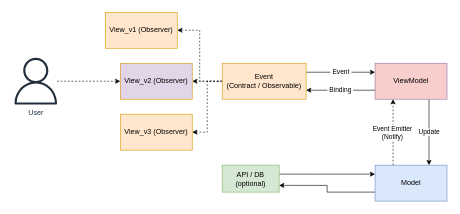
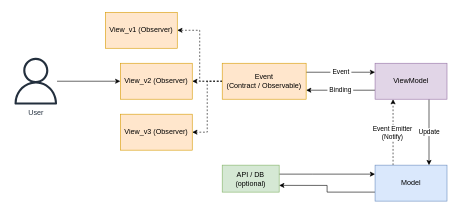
  <mxCell id="0" />
  <mxCell id="1" parent="0" />
  <mxCell id="2" style="edgeStyle=orthogonalEdgeStyle;rounded=0;orthogonalLoop=1;jettySize=auto;html=1;entryX=0;entryY=0.25;entryDx=0;entryDy=0;" parent="1" source="3" target="7" edge="1"><mxGeometry relative="1" as="geometry"><Array as="points"><mxPoint x="520" y="290" /><mxPoint x="520" y="290" /></Array></mxGeometry></mxCell>
  <mxCell id="3" value="API / DB&lt;div&gt;(optional)&lt;/div&gt;" style="rounded=0;whiteSpace=wrap;html=1;fillColor=#d5e8d4;strokeColor=#82b366;" parent="1" vertex="1"><mxGeometry x="370" y="275" width="95" height="45" as="geometry" /></mxCell>
  <mxCell id="4" style="edgeStyle=orthogonalEdgeStyle;rounded=0;orthogonalLoop=1;jettySize=auto;html=1;exitX=0;exitY=0.75;exitDx=0;exitDy=0;entryX=1;entryY=0.75;entryDx=0;entryDy=0;" parent="1" source="7" target="3" edge="1"><mxGeometry relative="1" as="geometry" /></mxCell>
  <mxCell id="5" style="edgeStyle=orthogonalEdgeStyle;rounded=0;orthogonalLoop=1;jettySize=auto;html=1;exitX=0.25;exitY=0;exitDx=0;exitDy=0;entryX=0.25;entryY=1;entryDx=0;entryDy=0;dashed=1;" parent="1" source="7" target="10" edge="1"><mxGeometry relative="1" as="geometry" /></mxCell>
  <mxCell id="6" value="Event Emitter&lt;div&gt;(Notify)&lt;/div&gt;" style="edgeLabel;html=1;align=center;verticalAlign=middle;resizable=0;points=[];" vertex="1" connectable="0" parent="5"><mxGeometry x="-0.131" y="2" relative="1" as="geometry"><mxPoint y="-7" as="offset" /></mxGeometry></mxCell>
  <mxCell id="7" value="Model" style="rounded=0;whiteSpace=wrap;html=1;fillColor=#dae8fc;strokeColor=#6c8ebf;" parent="1" vertex="1"><mxGeometry x="625" y="275" width="120" height="60" as="geometry" /></mxCell>
  <mxCell id="8" value="Update" style="edgeStyle=orthogonalEdgeStyle;rounded=0;orthogonalLoop=1;jettySize=auto;html=1;exitX=0.75;exitY=1;exitDx=0;exitDy=0;entryX=0.75;entryY=0;entryDx=0;entryDy=0;" parent="1" source="10" target="7" edge="1"><mxGeometry relative="1" as="geometry" /></mxCell>
  <mxCell id="9" value="&amp;nbsp;Binding&amp;nbsp;" style="edgeStyle=orthogonalEdgeStyle;rounded=0;orthogonalLoop=1;jettySize=auto;html=1;exitX=0;exitY=0.75;exitDx=0;exitDy=0;entryX=1;entryY=0.75;entryDx=0;entryDy=0;" parent="1" source="10" target="15" edge="1"><mxGeometry relative="1" as="geometry" /></mxCell>
- <mxCell id="10" value="ViewModel" style="rounded=0;whiteSpace=wrap;html=1;fillColor=#f8cecc;strokeColor=#9673a6;" parent="1" vertex="1"><mxGeometry x="625" y="105" width="120" height="60" as="geometry" /></mxCell>
+ <mxCell id="10" value="ViewModel" style="rounded=0;whiteSpace=wrap;html=1;fillColor=#e1d5e7;strokeColor=#9673a6;" parent="1" vertex="1"><mxGeometry x="625" y="105" width="120" height="60" as="geometry" /></mxCell>
  <mxCell id="11" value="&amp;nbsp;Event&amp;nbsp;" style="edgeStyle=orthogonalEdgeStyle;rounded=0;orthogonalLoop=1;jettySize=auto;html=1;exitX=1;exitY=0.25;exitDx=0;exitDy=0;entryX=0;entryY=0.25;entryDx=0;entryDy=0;" parent="1" source="15" target="10" edge="1"><mxGeometry relative="1" as="geometry" /></mxCell>
  <mxCell id="12" style="edgeStyle=orthogonalEdgeStyle;rounded=0;orthogonalLoop=1;jettySize=auto;html=1;entryX=1;entryY=0.5;entryDx=0;entryDy=0;dashed=1;" parent="1" source="15" target="20" edge="1"><mxGeometry relative="1" as="geometry" /></mxCell>
  <mxCell id="13" style="edgeStyle=orthogonalEdgeStyle;rounded=0;orthogonalLoop=1;jettySize=auto;html=1;entryX=1;entryY=0.5;entryDx=0;entryDy=0;dashed=1;" parent="1" source="15" target="19" edge="1"><mxGeometry relative="1" as="geometry" /></mxCell>
  <mxCell id="14" style="edgeStyle=orthogonalEdgeStyle;rounded=0;orthogonalLoop=1;jettySize=auto;html=1;entryX=1;entryY=0.5;entryDx=0;entryDy=0;dashed=1;" parent="1" source="15" target="18" edge="1"><mxGeometry relative="1" as="geometry" /></mxCell>
  <mxCell id="15" value="Event&lt;div&gt;(Contract / Observable)&lt;/div&gt;" style="rounded=0;whiteSpace=wrap;html=1;fillColor=#ffe6cc;strokeColor=#d79b00;" parent="1" vertex="1"><mxGeometry x="370" y="105" width="140" height="60" as="geometry" /></mxCell>
- <mxCell id="16" style="edgeStyle=orthogonalEdgeStyle;rounded=0;orthogonalLoop=1;jettySize=auto;html=1;dashed=1;" parent="1" source="17" target="19" edge="1"><mxGeometry relative="1" as="geometry" /></mxCell>
+ <mxCell id="16" style="edgeStyle=orthogonalEdgeStyle;rounded=0;orthogonalLoop=1;jettySize=auto;html=1;" parent="1" source="17" target="19" edge="1"><mxGeometry relative="1" as="geometry" /></mxCell>
  <mxCell id="17" value="User" style="sketch=0;outlineConnect=0;fontColor=#232F3E;gradientColor=none;fillColor=#232F3D;strokeColor=none;dashed=0;verticalLabelPosition=bottom;verticalAlign=top;align=center;html=1;fontSize=12;fontStyle=0;aspect=fixed;pointerEvents=1;shape=mxgraph.aws4.user;" parent="1" vertex="1"><mxGeometry x="20" y="96" width="78" height="78" as="geometry" /></mxCell>
  <mxCell id="18" value="View_v1 (Observer)" style="rounded=0;whiteSpace=wrap;html=1;fillColor=#ffe6cc;strokeColor=#d79b00;" parent="1" vertex="1"><mxGeometry x="175" y="20" width="120" height="60" as="geometry" /></mxCell>
- <mxCell id="19" value="View_v2 (Observer)" style="rounded=0;whiteSpace=wrap;html=1;fillColor=#e1d5e7;strokeColor=#d79b00;" parent="1" vertex="1"><mxGeometry x="200" y="105" width="120" height="60" as="geometry" /></mxCell>
+ <mxCell id="19" value="View_v2 (Observer)" style="rounded=0;whiteSpace=wrap;html=1;fillColor=#ffe6cc;strokeColor=#d79b00;" parent="1" vertex="1"><mxGeometry x="200" y="105" width="120" height="60" as="geometry" /></mxCell>
  <mxCell id="20" value="View_v3&amp;nbsp;(Observer)" style="rounded=0;whiteSpace=wrap;html=1;fillColor=#ffe6cc;strokeColor=#d79b00;" parent="1" vertex="1"><mxGeometry x="200" y="190" width="120" height="60" as="geometry" /></mxCell>
